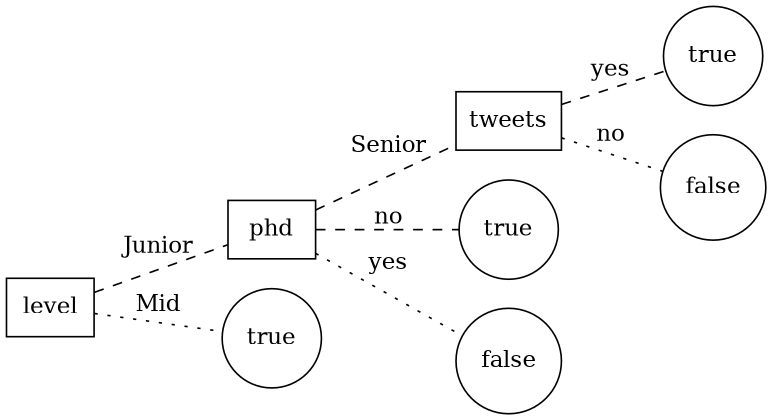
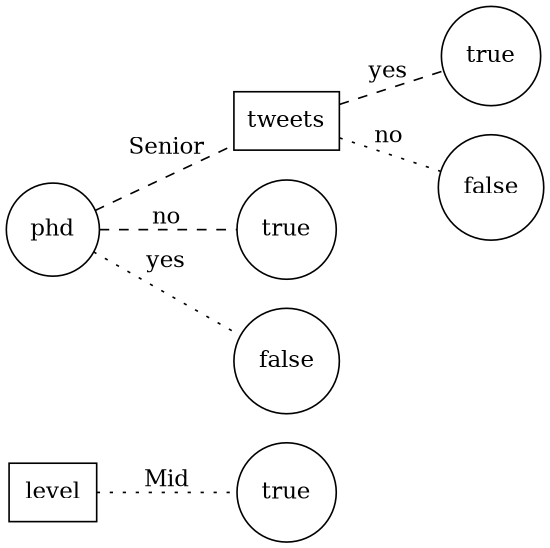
  graph {
    rankdir=LR
    node [shape=circle]
    edge [style=dashed]
    level [shape=box]
-   phd [shape=box]
+   phd
    n3 [label=true]
    tweets [shape=box]
    n5 [label=true]
    n6 [label=false]
    n7 [label=true]
    n8 [label=false]
-   level -- phd [label=Junior]
    level -- n3 [label=Mid style=dotted]
    phd -- tweets [label=Senior]
    phd -- n5 [label=no]
    phd -- n6 [label=yes style=dotted]
    tweets -- n7 [label=yes]
    tweets -- n8 [label=no style=dotted]
  }
